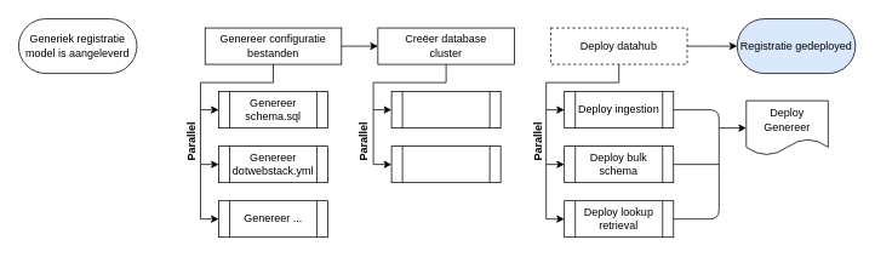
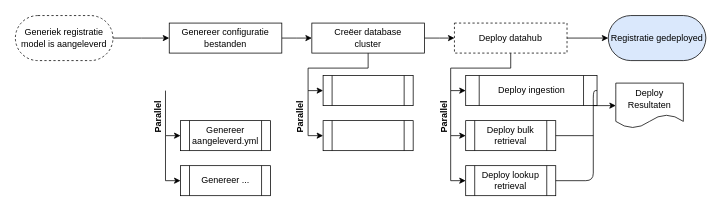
  <mxCell id="0" />
  <mxCell id="1" parent="0" />
- <mxCell id="3" value="Generiek registratie model is aangeleverd" style="rounded=1;whiteSpace=wrap;html=1;arcSize=50;" vertex="1" parent="1"><mxGeometry x="20" y="20" width="130" height="60" as="geometry" /></mxCell>
- <mxCell id="4" style="edgeStyle=orthogonalEdgeStyle;rounded=0;orthogonalLoop=1;jettySize=auto;html=1;entryX=0;entryY=0.5;entryDx=0;entryDy=0;" edge="1" parent="1" source="6" target="7"><mxGeometry relative="1" as="geometry" /></mxCell>
+ <mxCell id="2" style="edgeStyle=elbowEdgeStyle;rounded=0;orthogonalLoop=1;jettySize=auto;html=1;exitX=1;exitY=0.5;exitDx=0;exitDy=0;entryX=0;entryY=0.5;entryDx=0;entryDy=0;" edge="1" parent="1" source="3" target="6"><mxGeometry relative="1" as="geometry" /></mxCell>
+ <mxCell id="3" value="Generiek registratie model is aangeleverd" style="rounded=1;whiteSpace=wrap;html=1;arcSize=50;dashed=1;" vertex="1" parent="1"><mxGeometry x="20" y="20" width="130" height="60" as="geometry" /></mxCell>
  <mxCell id="5" style="edgeStyle=elbowEdgeStyle;rounded=0;orthogonalLoop=1;jettySize=auto;html=1;exitX=1;exitY=0.5;exitDx=0;exitDy=0;entryX=0;entryY=0.5;entryDx=0;entryDy=0;" edge="1" parent="1" source="6" target="14"><mxGeometry relative="1" as="geometry" /></mxCell>
  <mxCell id="6" value="Genereer configuratie bestanden" style="rounded=0;whiteSpace=wrap;html=1;" vertex="1" parent="1"><mxGeometry x="225" y="30" width="150" height="40" as="geometry" /></mxCell>
- <mxCell id="7" value="Genereer schema.sql" style="shape=process;whiteSpace=wrap;html=1;backgroundOutline=1;" vertex="1" parent="1"><mxGeometry x="240" y="100" width="120" height="40" as="geometry" /></mxCell>
- <mxCell id="8" value="Genereer dotwebstack.yml" style="shape=process;whiteSpace=wrap;html=1;backgroundOutline=1;" vertex="1" parent="1"><mxGeometry x="240" y="160" width="120" height="40" as="geometry" /></mxCell>
+ <mxCell id="8" value="Genereer aangeleverd.yml" style="shape=process;whiteSpace=wrap;html=1;backgroundOutline=1;" vertex="1" parent="1"><mxGeometry x="240" y="160" width="120" height="40" as="geometry" /></mxCell>
  <mxCell id="9" value="" style="edgeStyle=orthogonalEdgeStyle;rounded=0;orthogonalLoop=1;jettySize=auto;html=1;" edge="1" parent="1" target="8"><mxGeometry width="50" height="50" relative="1" as="geometry"><mxPoint x="220" y="120" as="sourcePoint" /><mxPoint x="180" y="290" as="targetPoint" /><Array as="points"><mxPoint x="220" y="180" /></Array></mxGeometry></mxCell>
  <mxCell id="10" value="" style="edgeStyle=orthogonalEdgeStyle;rounded=0;orthogonalLoop=1;jettySize=auto;html=1;" edge="1" parent="1"><mxGeometry width="50" height="50" relative="1" as="geometry"><mxPoint x="220" y="180" as="sourcePoint" /><mxPoint x="240" y="240" as="targetPoint" /><Array as="points"><mxPoint x="220" y="240" /></Array></mxGeometry></mxCell>
  <mxCell id="11" value="Genereer ..." style="shape=process;whiteSpace=wrap;html=1;backgroundOutline=1;" vertex="1" parent="1"><mxGeometry x="240" y="220" width="120" height="40" as="geometry" /></mxCell>
  <mxCell id="12" style="edgeStyle=orthogonalEdgeStyle;rounded=0;orthogonalLoop=1;jettySize=auto;html=1;entryX=0;entryY=0.5;entryDx=0;entryDy=0;" edge="1" parent="1" source="14" target="15"><mxGeometry relative="1" as="geometry" /></mxCell>
+ <mxCell id="13" style="edgeStyle=elbowEdgeStyle;rounded=0;orthogonalLoop=1;jettySize=auto;html=1;exitX=1;exitY=0.5;exitDx=0;exitDy=0;entryX=0;entryY=0.5;entryDx=0;entryDy=0;" edge="1" parent="1" source="14" target="19"><mxGeometry relative="1" as="geometry" /></mxCell>
  <mxCell id="14" value="Creëer database&lt;br&gt;cluster" style="rounded=0;whiteSpace=wrap;html=1;" vertex="1" parent="1"><mxGeometry x="415" y="30" width="150" height="40" as="geometry" /></mxCell>
  <mxCell id="15" value="" style="shape=process;whiteSpace=wrap;html=1;backgroundOutline=1;" vertex="1" parent="1"><mxGeometry x="430" y="100" width="120" height="40" as="geometry" /></mxCell>
  <mxCell id="16" value="" style="shape=process;whiteSpace=wrap;html=1;backgroundOutline=1;" vertex="1" parent="1"><mxGeometry x="430" y="160" width="120" height="40" as="geometry" /></mxCell>
  <mxCell id="17" value="" style="edgeStyle=orthogonalEdgeStyle;rounded=0;orthogonalLoop=1;jettySize=auto;html=1;" edge="1" parent="1" target="16"><mxGeometry width="50" height="50" relative="1" as="geometry"><mxPoint x="410" y="120" as="sourcePoint" /><mxPoint x="370" y="290" as="targetPoint" /><Array as="points"><mxPoint x="410" y="180" /></Array></mxGeometry></mxCell>
  <mxCell id="18" style="edgeStyle=orthogonalEdgeStyle;rounded=0;orthogonalLoop=1;jettySize=auto;html=1;entryX=0;entryY=0.5;entryDx=0;entryDy=0;" edge="1" parent="1" source="19" target="20"><mxGeometry relative="1" as="geometry" /></mxCell>
  <mxCell id="19" value="Deploy datahub" style="rounded=0;whiteSpace=wrap;html=1;dashed=1;" vertex="1" parent="1"><mxGeometry x="605" y="30" width="150" height="40" as="geometry" /></mxCell>
- <mxCell id="20" value="Deploy ingestion" style="shape=process;whiteSpace=wrap;html=1;backgroundOutline=1;" vertex="1" parent="1"><mxGeometry x="620" y="100" width="120" height="40" as="geometry" /></mxCell>
- <mxCell id="21" value="Deploy bulk schema" style="shape=process;whiteSpace=wrap;html=1;backgroundOutline=1;" vertex="1" parent="1"><mxGeometry x="620" y="160" width="120" height="40" as="geometry" /></mxCell>
+ <mxCell id="20" value="Deploy ingestion" style="shape=process;whiteSpace=wrap;html=1;backgroundOutline=1;" vertex="1" parent="1"><mxGeometry x="620" y="100" width="175" height="40" as="geometry" /></mxCell>
+ <mxCell id="21" value="Deploy bulk retrieval" style="shape=process;whiteSpace=wrap;html=1;backgroundOutline=1;" vertex="1" parent="1"><mxGeometry x="620" y="160" width="120" height="40" as="geometry" /></mxCell>
  <mxCell id="22" value="" style="edgeStyle=orthogonalEdgeStyle;rounded=0;orthogonalLoop=1;jettySize=auto;html=1;" edge="1" parent="1" target="21"><mxGeometry width="50" height="50" relative="1" as="geometry"><mxPoint x="600" y="120" as="sourcePoint" /><mxPoint x="560" y="290" as="targetPoint" /><Array as="points"><mxPoint x="600" y="180" /></Array></mxGeometry></mxCell>
  <mxCell id="23" value="" style="edgeStyle=orthogonalEdgeStyle;rounded=0;orthogonalLoop=1;jettySize=auto;html=1;" edge="1" parent="1"><mxGeometry width="50" height="50" relative="1" as="geometry"><mxPoint x="600" y="180" as="sourcePoint" /><mxPoint x="620" y="240" as="targetPoint" /><Array as="points"><mxPoint x="600" y="240" /></Array></mxGeometry></mxCell>
  <mxCell id="24" value="Deploy lookup retrieval" style="shape=process;whiteSpace=wrap;html=1;backgroundOutline=1;" vertex="1" parent="1"><mxGeometry x="620" y="220" width="120" height="40" as="geometry" /></mxCell>
  <mxCell id="25" value="" style="endArrow=none;html=1;entryX=1;entryY=0.5;entryDx=0;entryDy=0;exitX=1;exitY=0.5;exitDx=0;exitDy=0;edgeStyle=orthogonalEdgeStyle;" edge="1" parent="1" source="24" target="20"><mxGeometry width="50" height="50" relative="1" as="geometry"><mxPoint x="470" y="380" as="sourcePoint" /><mxPoint x="780" y="290" as="targetPoint" /><Array as="points"><mxPoint x="790" y="240" /><mxPoint x="790" y="120" /></Array></mxGeometry></mxCell>
  <mxCell id="26" value="" style="endArrow=none;html=1;exitX=1;exitY=0.5;exitDx=0;exitDy=0;" edge="1" parent="1" source="21"><mxGeometry width="50" height="50" relative="1" as="geometry"><mxPoint x="400" y="370" as="sourcePoint" /><mxPoint x="790" y="180" as="targetPoint" /></mxGeometry></mxCell>
  <mxCell id="27" value="" style="endArrow=classic;html=1;entryX=0;entryY=0.5;entryDx=0;entryDy=0;" edge="1" parent="1" target="28"><mxGeometry width="50" height="50" relative="1" as="geometry"><mxPoint x="790" y="140" as="sourcePoint" /><mxPoint x="860" y="140" as="targetPoint" /></mxGeometry></mxCell>
- <mxCell id="28" value="Deploy Genereer" style="shape=document;whiteSpace=wrap;html=1;boundedLbl=1;" vertex="1" parent="1"><mxGeometry x="820" y="110" width="90" height="60" as="geometry" /></mxCell>
+ <mxCell id="28" value="Deploy Resultaten" style="shape=document;whiteSpace=wrap;html=1;boundedLbl=1;" vertex="1" parent="1"><mxGeometry x="820" y="110" width="90" height="60" as="geometry" /></mxCell>
  <mxCell id="29" value="Parallel" style="text;html=1;strokeColor=none;fillColor=none;align=center;verticalAlign=middle;whiteSpace=wrap;rounded=0;fontStyle=1;horizontal=0;" vertex="1" parent="1"><mxGeometry x="195" y="120" width="30" height="70" as="geometry" /></mxCell>
  <mxCell id="30" value="Parallel" style="text;html=1;strokeColor=none;fillColor=none;align=center;verticalAlign=middle;whiteSpace=wrap;rounded=0;fontStyle=1;horizontal=0;" vertex="1" parent="1"><mxGeometry x="385" y="120" width="30" height="70" as="geometry" /></mxCell>
  <mxCell id="31" value="Parallel" style="text;html=1;strokeColor=none;fillColor=none;align=center;verticalAlign=middle;whiteSpace=wrap;rounded=0;fontStyle=1;horizontal=0;" vertex="1" parent="1"><mxGeometry x="577" y="120" width="30" height="70" as="geometry" /></mxCell>
  <mxCell id="32" value="Registratie gedeployed" style="rounded=1;whiteSpace=wrap;html=1;arcSize=50;fillColor=#dae8fc;" vertex="1" parent="1"><mxGeometry x="810" y="20" width="130" height="60" as="geometry" /></mxCell>
  <mxCell id="33" style="edgeStyle=elbowEdgeStyle;rounded=0;orthogonalLoop=1;jettySize=auto;html=1;exitX=1;exitY=0.5;exitDx=0;exitDy=0;entryX=0;entryY=0.5;entryDx=0;entryDy=0;" edge="1" parent="1" source="19" target="32"><mxGeometry relative="1" as="geometry"><mxPoint x="770" y="60" as="sourcePoint" /><mxPoint x="810" y="60" as="targetPoint" /></mxGeometry></mxCell>
